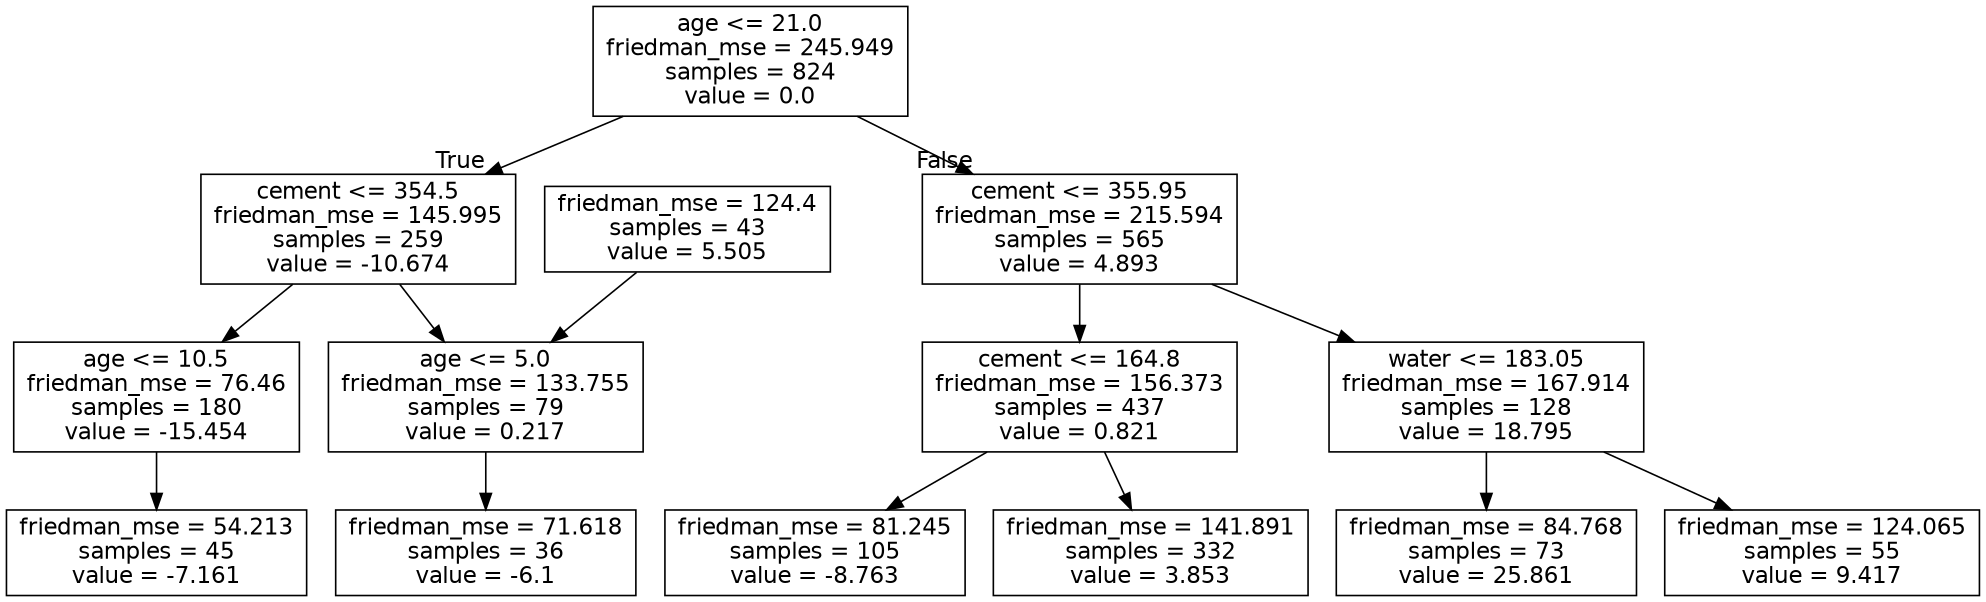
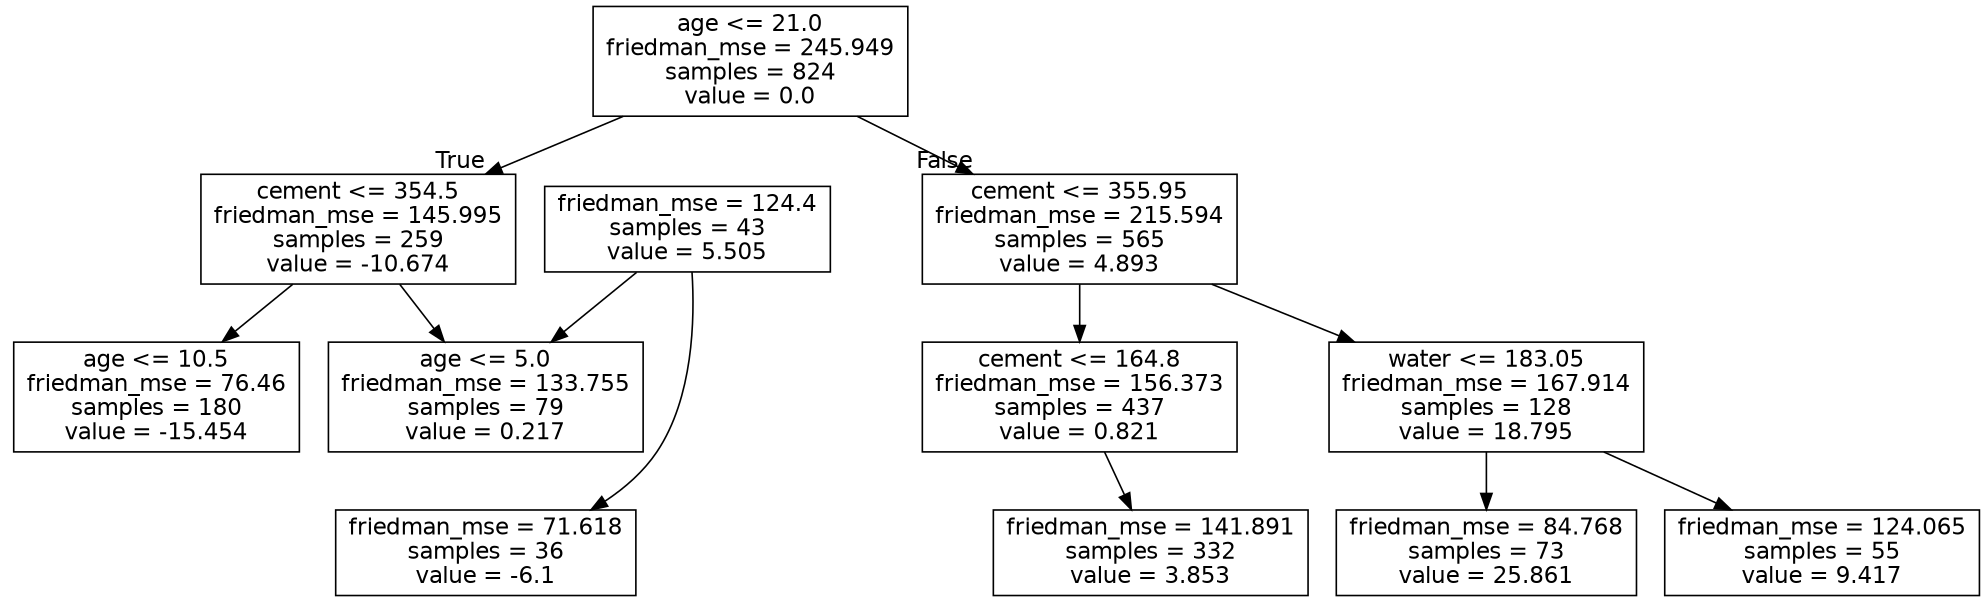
  digraph {
    node [fontname=helvetica shape=box]
    edge [fontname=helvetica]
    n1 [label="age <= 21.0\nfriedman_mse = 245.949\nsamples = 824\nvalue = 0.0"]
    n2 [label="cement <= 354.5\nfriedman_mse = 145.995\nsamples = 259\nvalue = -10.674"]
    n3 [label="cement <= 355.95\nfriedman_mse = 215.594\nsamples = 565\nvalue = 4.893"]
    n4 [label="age <= 10.5\nfriedman_mse = 76.46\nsamples = 180\nvalue = -15.454"]
    n5 [label="age <= 5.0\nfriedman_mse = 133.755\nsamples = 79\nvalue = 0.217"]
    n6 [label="cement <= 164.8\nfriedman_mse = 156.373\nsamples = 437\nvalue = 0.821"]
    n7 [label="water <= 183.05\nfriedman_mse = 167.914\nsamples = 128\nvalue = 18.795"]
-   n8 [label="friedman_mse = 54.213\nsamples = 45\nvalue = -7.161"]
    n9 [label="friedman_mse = 71.618\nsamples = 36\nvalue = -6.1"]
    n10 [label="friedman_mse = 124.4\nsamples = 43\nvalue = 5.505"]
-   n11 [label="friedman_mse = 81.245\nsamples = 105\nvalue = -8.763"]
    n12 [label="friedman_mse = 141.891\nsamples = 332\nvalue = 3.853"]
    n13 [label="friedman_mse = 84.768\nsamples = 73\nvalue = 25.861"]
    n14 [label="friedman_mse = 124.065\nsamples = 55\nvalue = 9.417"]
    n1 -> n2 [headlabel=True labelangle=45 labeldistance=2.5]
    n1 -> n3 [headlabel=False labelangle=-45 labeldistance=2.5]
    n2 -> n4
    n2 -> n5
    n3 -> n6
    n3 -> n7
-   n4 -> n8
-   n5 -> n9
-   n6 -> n11
+   n10 -> n9
    n6 -> n12
    n7 -> n13
    n7 -> n14
    n10 -> n5
  }
